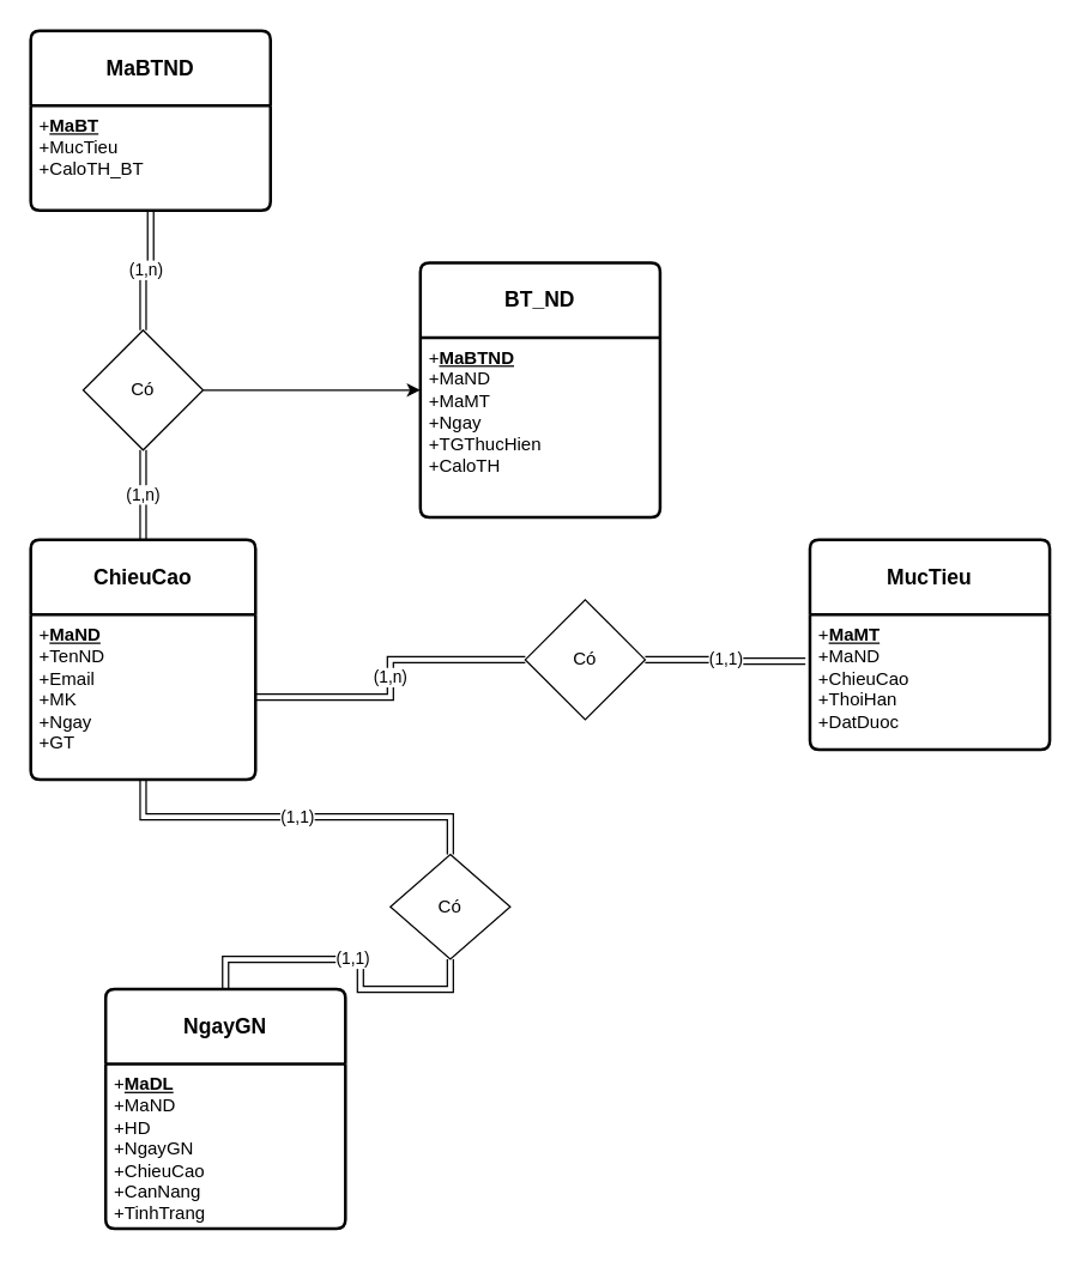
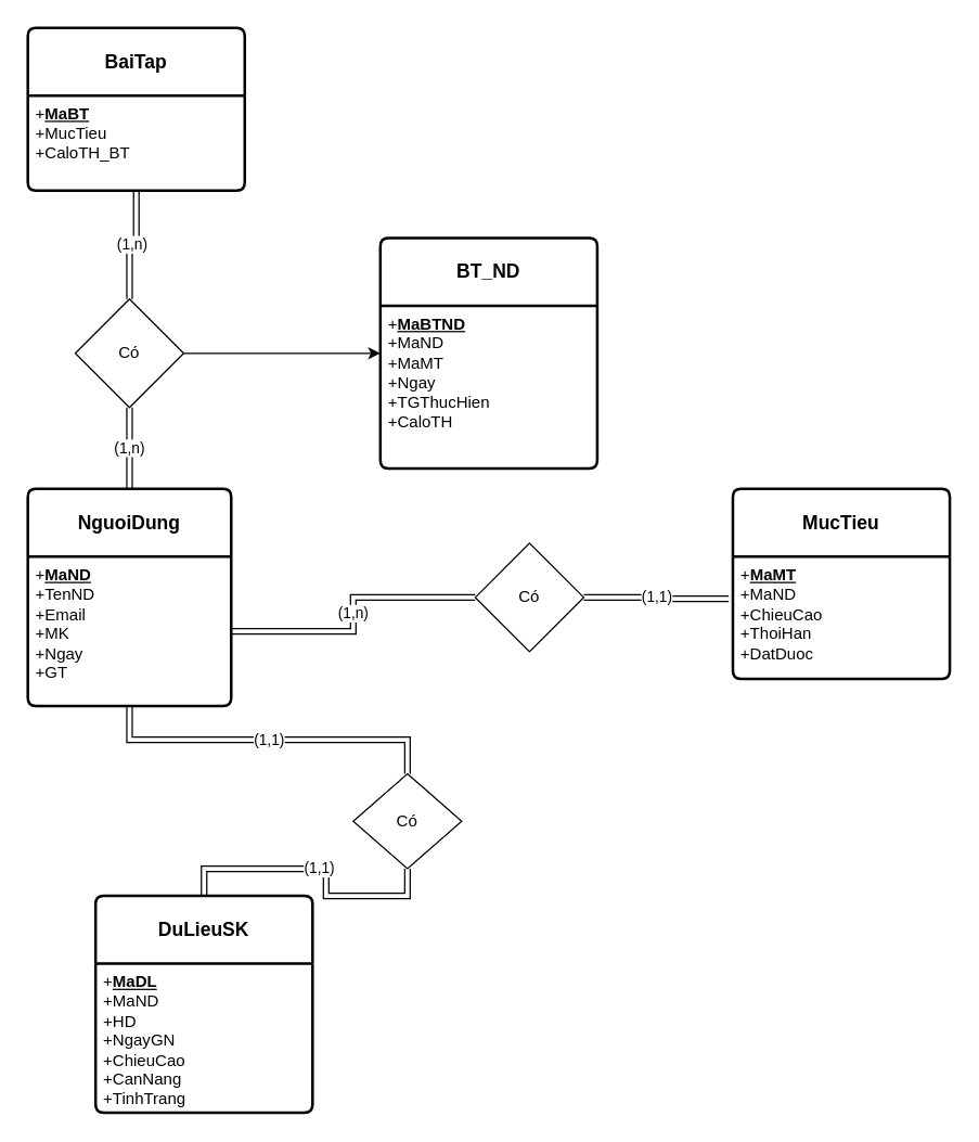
  <mxCell id="0" />
  <mxCell id="1" parent="0" />
- <mxCell id="2" value="&lt;b&gt;ChieuCao&lt;/b&gt;" style="swimlane;childLayout=stackLayout;horizontal=1;startSize=50;horizontalStack=0;rounded=1;fontSize=14;fontStyle=0;strokeWidth=2;resizeParent=0;resizeLast=1;shadow=0;dashed=0;align=center;arcSize=4;whiteSpace=wrap;html=1;" vertex="1" parent="1"><mxGeometry x="20" y="360" width="150" height="160" as="geometry" /></mxCell>
+ <mxCell id="2" value="&lt;b&gt;NguoiDung&lt;/b&gt;" style="swimlane;childLayout=stackLayout;horizontal=1;startSize=50;horizontalStack=0;rounded=1;fontSize=14;fontStyle=0;strokeWidth=2;resizeParent=0;resizeLast=1;shadow=0;dashed=0;align=center;arcSize=4;whiteSpace=wrap;html=1;" vertex="1" parent="1"><mxGeometry x="20" y="360" width="150" height="160" as="geometry" /></mxCell>
  <mxCell id="3" value="+&lt;u&gt;&lt;b&gt;MaND&lt;/b&gt;&lt;/u&gt;&lt;br&gt;+TenND&lt;br&gt;+Email&lt;div&gt;+MK&lt;/div&gt;&lt;div&gt;+Ngay&lt;/div&gt;&lt;div&gt;+GT&lt;/div&gt;" style="align=left;strokeColor=none;fillColor=none;spacingLeft=4;fontSize=12;verticalAlign=top;resizable=0;rotatable=0;part=1;html=1;" vertex="1" parent="2"><mxGeometry y="50" width="150" height="110" as="geometry" /></mxCell>
  <mxCell id="4" value="&lt;b&gt;BT_ND&lt;/b&gt;" style="swimlane;childLayout=stackLayout;horizontal=1;startSize=50;horizontalStack=0;rounded=1;fontSize=14;fontStyle=0;strokeWidth=2;resizeParent=0;resizeLast=1;shadow=0;dashed=0;align=center;arcSize=4;whiteSpace=wrap;html=1;" vertex="1" parent="1"><mxGeometry x="280" y="175" width="160" height="170" as="geometry" /></mxCell>
  <mxCell id="5" value="+&lt;b&gt;&lt;u style=&quot;&quot;&gt;MaBTND&lt;/u&gt;&lt;/b&gt;&lt;br&gt;+MaND&lt;br&gt;+MaMT&lt;div&gt;+Ngay&lt;/div&gt;&lt;div&gt;+TGThucHien&lt;/div&gt;&lt;div&gt;+CaloTH&lt;/div&gt;" style="align=left;strokeColor=none;fillColor=none;spacingLeft=4;fontSize=12;verticalAlign=top;resizable=0;rotatable=0;part=1;html=1;" vertex="1" parent="4"><mxGeometry y="50" width="160" height="120" as="geometry" /></mxCell>
- <mxCell id="6" value="&lt;b&gt;MaBTND&lt;/b&gt;" style="swimlane;childLayout=stackLayout;horizontal=1;startSize=50;horizontalStack=0;rounded=1;fontSize=14;fontStyle=0;strokeWidth=2;resizeParent=0;resizeLast=1;shadow=0;dashed=0;align=center;arcSize=4;whiteSpace=wrap;html=1;" vertex="1" parent="1"><mxGeometry x="20" y="20" width="160" height="120" as="geometry" /></mxCell>
+ <mxCell id="6" value="&lt;b&gt;BaiTap&lt;/b&gt;" style="swimlane;childLayout=stackLayout;horizontal=1;startSize=50;horizontalStack=0;rounded=1;fontSize=14;fontStyle=0;strokeWidth=2;resizeParent=0;resizeLast=1;shadow=0;dashed=0;align=center;arcSize=4;whiteSpace=wrap;html=1;" vertex="1" parent="1"><mxGeometry x="20" y="20" width="160" height="120" as="geometry" /></mxCell>
  <mxCell id="7" value="+&lt;b&gt;&lt;u&gt;MaBT&lt;/u&gt;&lt;/b&gt;&lt;br&gt;+MucTieu&lt;br&gt;+CaloTH_BT" style="align=left;strokeColor=none;fillColor=none;spacingLeft=4;fontSize=12;verticalAlign=top;resizable=0;rotatable=0;part=1;html=1;" vertex="1" parent="6"><mxGeometry y="50" width="160" height="70" as="geometry" /></mxCell>
- <mxCell id="8" value="&lt;b&gt;NgayGN&lt;/b&gt;" style="swimlane;childLayout=stackLayout;horizontal=1;startSize=50;horizontalStack=0;rounded=1;fontSize=14;fontStyle=0;strokeWidth=2;resizeParent=0;resizeLast=1;shadow=0;dashed=0;align=center;arcSize=4;whiteSpace=wrap;html=1;" vertex="1" parent="1"><mxGeometry x="70" y="660" width="160" height="160" as="geometry" /></mxCell>
+ <mxCell id="8" value="&lt;b&gt;DuLieuSK&lt;/b&gt;" style="swimlane;childLayout=stackLayout;horizontal=1;startSize=50;horizontalStack=0;rounded=1;fontSize=14;fontStyle=0;strokeWidth=2;resizeParent=0;resizeLast=1;shadow=0;dashed=0;align=center;arcSize=4;whiteSpace=wrap;html=1;" vertex="1" parent="1"><mxGeometry x="70" y="660" width="160" height="160" as="geometry" /></mxCell>
  <mxCell id="9" value="+&lt;b&gt;&lt;u&gt;MaDL&lt;/u&gt;&lt;/b&gt;&lt;div&gt;+MaND&lt;/div&gt;&lt;div&gt;&lt;span style=&quot;background-color: initial;&quot;&gt;+HD&lt;/span&gt;&lt;/div&gt;&lt;div&gt;+NgayGN&lt;/div&gt;&lt;div&gt;+ChieuCao&lt;/div&gt;&lt;div&gt;+CanNang&lt;/div&gt;&lt;div&gt;&lt;span style=&quot;background-color: initial;&quot;&gt;+TinhTrang&lt;/span&gt;&lt;/div&gt;" style="align=left;strokeColor=none;fillColor=none;spacingLeft=4;fontSize=12;verticalAlign=top;resizable=0;rotatable=0;part=1;html=1;" vertex="1" parent="8"><mxGeometry y="50" width="160" height="110" as="geometry" /></mxCell>
  <mxCell id="10" value="&lt;b&gt;MucTieu&lt;/b&gt;" style="swimlane;childLayout=stackLayout;horizontal=1;startSize=50;horizontalStack=0;rounded=1;fontSize=14;fontStyle=0;strokeWidth=2;resizeParent=0;resizeLast=1;shadow=0;dashed=0;align=center;arcSize=4;whiteSpace=wrap;html=1;" vertex="1" parent="1"><mxGeometry x="540" y="360" width="160" height="140" as="geometry" /></mxCell>
  <mxCell id="11" value="+&lt;b&gt;&lt;u&gt;MaMT&lt;/u&gt;&lt;/b&gt;&lt;br&gt;+MaND&lt;br&gt;+ChieuCao&lt;div&gt;+ThoiHan&lt;/div&gt;&lt;div&gt;+DatDuoc&lt;/div&gt;" style="align=left;strokeColor=none;fillColor=none;spacingLeft=4;fontSize=12;verticalAlign=top;resizable=0;rotatable=0;part=1;html=1;" vertex="1" parent="10"><mxGeometry y="50" width="160" height="90" as="geometry" /></mxCell>
  <mxCell id="12" value="Có" style="rhombus;whiteSpace=wrap;html=1;" vertex="1" parent="1"><mxGeometry x="350" y="400" width="80" height="80" as="geometry" /></mxCell>
  <mxCell id="13" value="(1,n)" style="edgeStyle=orthogonalEdgeStyle;rounded=0;orthogonalLoop=1;jettySize=auto;html=1;exitX=1;exitY=0.5;exitDx=0;exitDy=0;entryX=0;entryY=0.5;entryDx=0;entryDy=0;shape=link;" edge="1" parent="1" source="3" target="12"><mxGeometry x="0.005" relative="1" as="geometry"><mxPoint as="offset" /></mxGeometry></mxCell>
  <mxCell id="14" value="(1,1)" style="edgeStyle=orthogonalEdgeStyle;rounded=0;orthogonalLoop=1;jettySize=auto;html=1;exitX=1;exitY=0.5;exitDx=0;exitDy=0;entryX=-0.019;entryY=0.344;entryDx=0;entryDy=0;entryPerimeter=0;shape=link;" edge="1" parent="1" source="12" target="11"><mxGeometry relative="1" as="geometry" /></mxCell>
  <mxCell id="15" value="(1,1)" style="edgeStyle=orthogonalEdgeStyle;rounded=0;orthogonalLoop=1;jettySize=auto;html=1;exitX=0.5;exitY=1;exitDx=0;exitDy=0;entryX=0.5;entryY=0;entryDx=0;entryDy=0;shape=link;" edge="1" parent="1" source="16" target="8"><mxGeometry relative="1" as="geometry" /></mxCell>
  <mxCell id="16" value="Có" style="rhombus;whiteSpace=wrap;html=1;" vertex="1" parent="1"><mxGeometry x="260" y="570" width="80" height="70" as="geometry" /></mxCell>
  <mxCell id="17" value="(1,1)" style="edgeStyle=orthogonalEdgeStyle;rounded=0;orthogonalLoop=1;jettySize=auto;html=1;exitX=0.5;exitY=1;exitDx=0;exitDy=0;entryX=0.5;entryY=0;entryDx=0;entryDy=0;strokeColor=default;shape=link;" edge="1" parent="1" source="3" target="16"><mxGeometry relative="1" as="geometry" /></mxCell>
  <mxCell id="18" value="(1,n)" style="edgeStyle=orthogonalEdgeStyle;rounded=0;orthogonalLoop=1;jettySize=auto;html=1;exitX=0.5;exitY=1;exitDx=0;exitDy=0;entryX=0.5;entryY=0;entryDx=0;entryDy=0;shape=link;" edge="1" parent="1" source="20" target="2"><mxGeometry relative="1" as="geometry" /></mxCell>
  <mxCell id="19" style="edgeStyle=orthogonalEdgeStyle;rounded=0;orthogonalLoop=1;jettySize=auto;html=1;exitX=1;exitY=0.5;exitDx=0;exitDy=0;entryX=0;entryY=0.5;entryDx=0;entryDy=0;" edge="1" parent="1" source="20" target="4"><mxGeometry relative="1" as="geometry" /></mxCell>
  <mxCell id="20" value="Có" style="rhombus;whiteSpace=wrap;html=1;" vertex="1" parent="1"><mxGeometry x="55" y="220" width="80" height="80" as="geometry" /></mxCell>
  <mxCell id="21" value="(1,n)" style="edgeStyle=orthogonalEdgeStyle;rounded=0;orthogonalLoop=1;jettySize=auto;html=1;exitX=0.5;exitY=1;exitDx=0;exitDy=0;entryX=0.5;entryY=0;entryDx=0;entryDy=0;shape=link;" edge="1" parent="1" source="7" target="20"><mxGeometry relative="1" as="geometry" /></mxCell>
